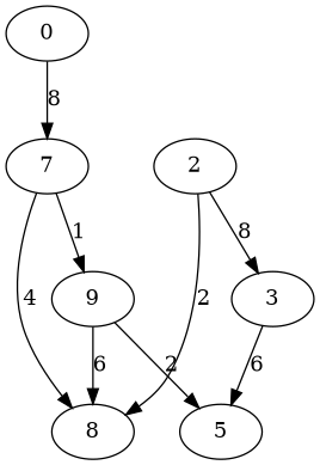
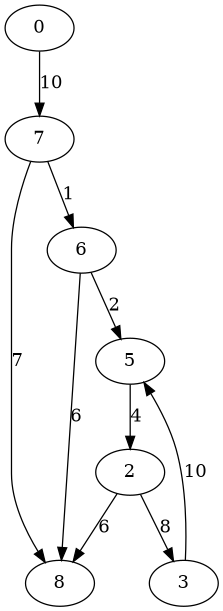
  digraph {
    0
    7
    8
-   6 [label=9]
+   6
    2
    3
    5
-   0 -> 7 [label=8]
-   7 -> 8 [label=4]
+   0 -> 7 [label=10]
+   7 -> 8 [label=7]
    7 -> 6 [label=1]
    6 -> 8 [label=6]
    6 -> 5 [label=2]
-   2 -> 8 [label=2]
+   2 -> 8 [label=6]
    2 -> 3 [label=8]
-   3 -> 5 [label=6]
+   3 -> 5 [label=10]
+   5 -> 2 [label=4]
  }
